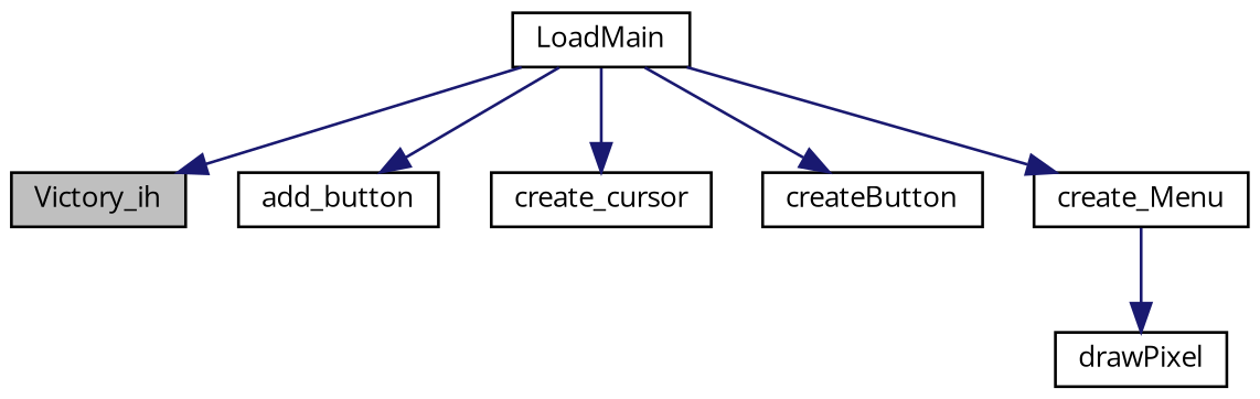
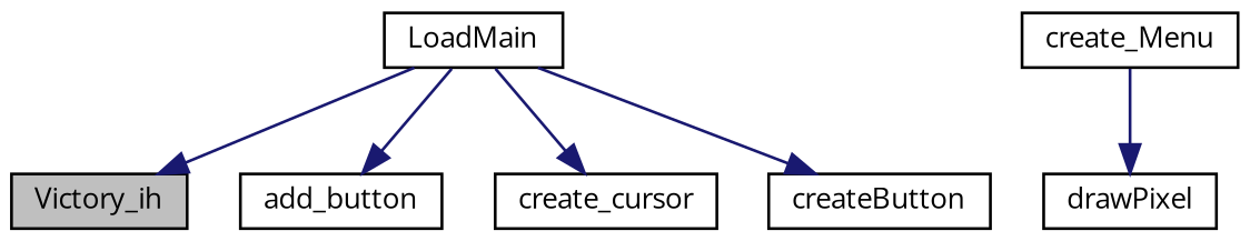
  digraph {
    fontname="Open Sans"
    rankdir=TB
    node [color=black fillcolor=white fontname="Open Sans" fontsize=10 shape=record style=filled]
    edge [color=midnightblue fontname="Open Sans" fontsize=10 labelfontname=Helvetica labelfontsize=10 style=solid]
    n1 [fillcolor=grey75 fontcolor=black height=0.2 label=Victory_ih width=0.4]
    n2 [height=0.2 label=LoadMain width=0.4]
    n3 [height=0.2 label=add_button width=0.4]
    n4 [height=0.2 label=create_cursor width=0.4]
    n5 [height=0.2 label=createButton width=0.4]
    n6 [height=0.2 label=create_Menu width=0.4]
    n7 [height=0.2 label=drawPixel width=0.4]
    n2 -> n1
    n2 -> n3
    n2 -> n4
    n2 -> n5
-   n2 -> n6
    n6 -> n7
  }
